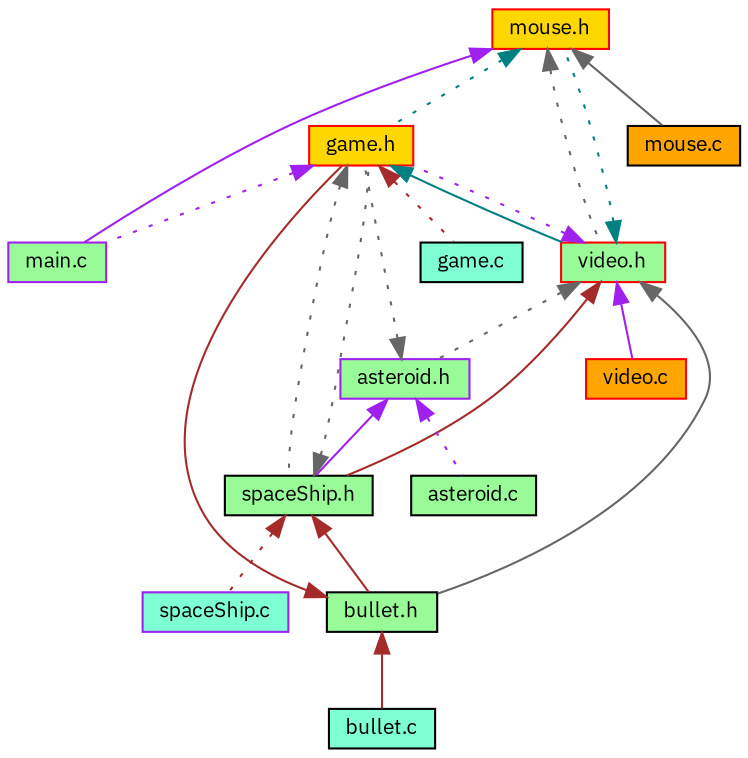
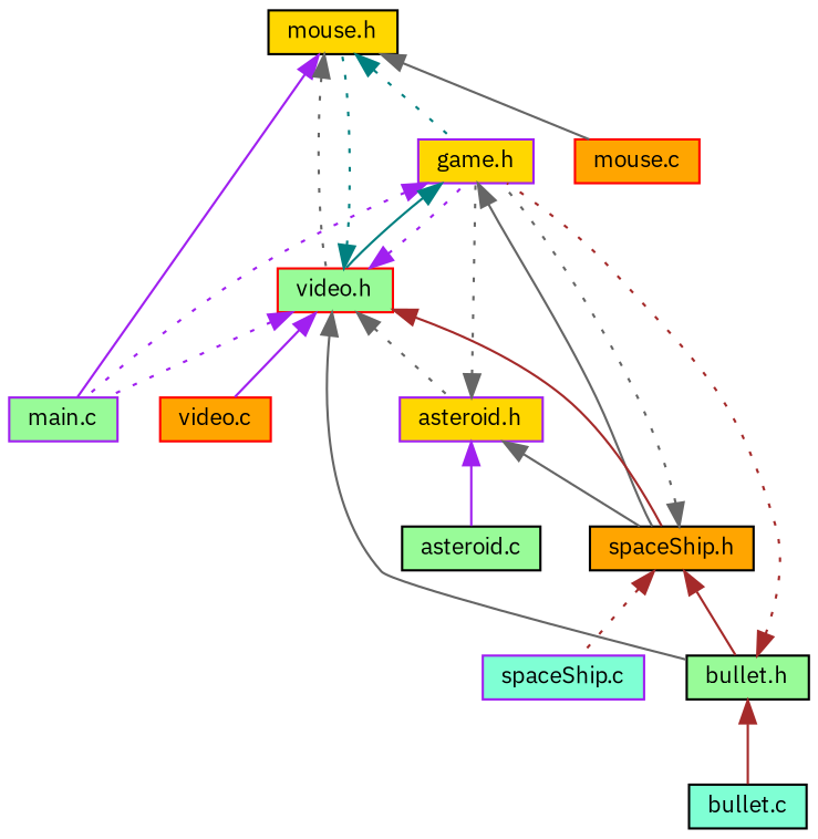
  digraph {
    fontname="IBM Plex Sans"
    node [color=black fillcolor=palegreen fontname="IBM Plex Sans" fontsize=10 shape=record style=filled]
    edge [color=gray40 dir=back fontname="IBM Plex Sans" fontsize=10 labelfontname=Helvetica labelfontsize=10 style=dotted]
-   n1 [color=red fillcolor=gold fontcolor=black height=0.2 label="mouse.h" width=0.4]
-   n2 [color=red fillcolor=gold height=0.2 label="game.h" width=0.4]
+   n1 [fillcolor=gold fontcolor=black height=0.2 label="mouse.h" width=0.4]
+   n2 [color=purple fillcolor=gold height=0.2 label="game.h" width=0.4]
    n3 [color=purple height=0.2 label="main.c" width=0.4]
    n4 [color=red height=0.2 label="video.h" width=0.4]
-   n5 [fillcolor=orange height=0.2 label="mouse.c" width=0.4]
-   n6 [fillcolor=aquamarine height=0.2 label="game.c" width=0.4]
-   n7 [height=0.2 label="spaceShip.h" width=0.4]
+   n5 [color=red fillcolor=orange height=0.2 label="mouse.c" width=0.4]
+   n7 [fillcolor=orange height=0.2 label="spaceShip.h" width=0.4]
    n8 [height=0.2 label="bullet.h" width=0.4]
-   n9 [color=purple height=0.2 label="asteroid.h" width=0.4]
+   n9 [color=purple fillcolor=gold height=0.2 label="asteroid.h" width=0.4]
    n10 [color=red fillcolor=orange height=0.2 label="video.c" width=0.4]
    n11 [color=purple fillcolor=aquamarine height=0.2 label="spaceShip.c" width=0.4]
    n12 [fillcolor=aquamarine height=0.2 label="bullet.c" width=0.4]
    n13 [height=0.2 label="asteroid.c" width=0.4]
    n1 -> n2 [color=teal]
    n1 -> n3 [color=purple style=solid]
    n1 -> n4
    n1 -> n5 [style=solid]
    n2 -> n3 [color=purple]
    n2 -> n4 [color=teal style=solid]
-   n2 -> n6 [color=brown]
-   n2 -> n7
+   n2 -> n7 [style=solid]
    n4 -> n1 [color=teal]
    n4 -> n2 [color=purple]
+   n4 -> n3 [color=purple]
    n4 -> n7 [color=brown style=solid]
    n4 -> n8 [style=solid]
    n4 -> n9
    n4 -> n10 [color=purple style=solid]
    n7 -> n2
    n7 -> n8 [color=brown style=solid]
    n7 -> n11 [color=brown]
-   n8 -> n2 [color=brown style=solid]
+   n8 -> n2 [color=brown]
    n8 -> n12 [color=brown style=solid]
    n9 -> n2
-   n9 -> n7 [color=purple style=solid]
-   n9 -> n13 [color=purple]
+   n9 -> n7 [style=solid]
+   n9 -> n13 [color=purple style=solid]
  }
